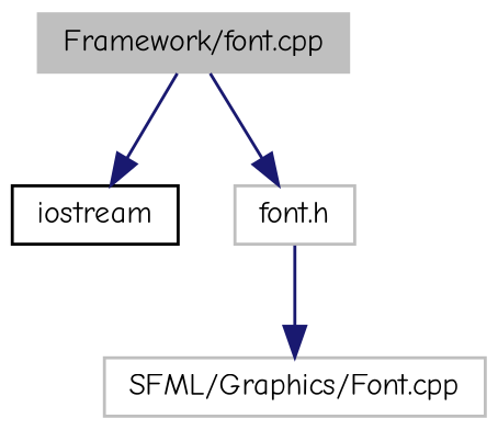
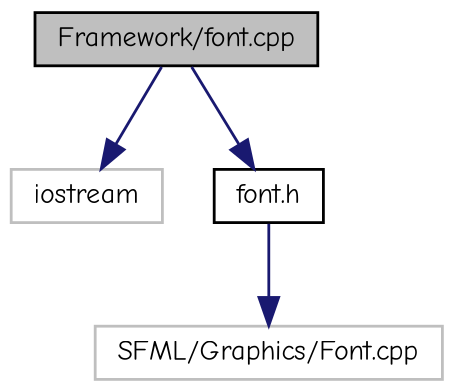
  digraph {
    fontname="Comic Neue"
    node [color=black fillcolor=white fontname="Comic Neue" fontsize=10 shape=record style=filled]
    edge [color=midnightblue fontname="Comic Neue" fontsize=10 labelfontname=Helvetica labelfontsize=10 style=solid]
-   n1 [color=grey75 fillcolor=grey75 fontcolor=black height=0.2 label="Framework/font.cpp" width=0.4]
-   n2 [height=0.2 label=iostream width=0.4]
-   n3 [color=grey75 height=0.2 label="font.h" width=0.4]
+   n1 [fillcolor=grey75 fontcolor=black height=0.2 label="Framework/font.cpp" width=0.4]
+   n2 [color=grey75 height=0.2 label=iostream width=0.4]
+   n3 [height=0.2 label="font.h" width=0.4]
    n4 [color=grey75 height=0.2 label="SFML/Graphics/Font.cpp" width=0.4]
    n1 -> n2
    n1 -> n3
    n3 -> n4
  }
